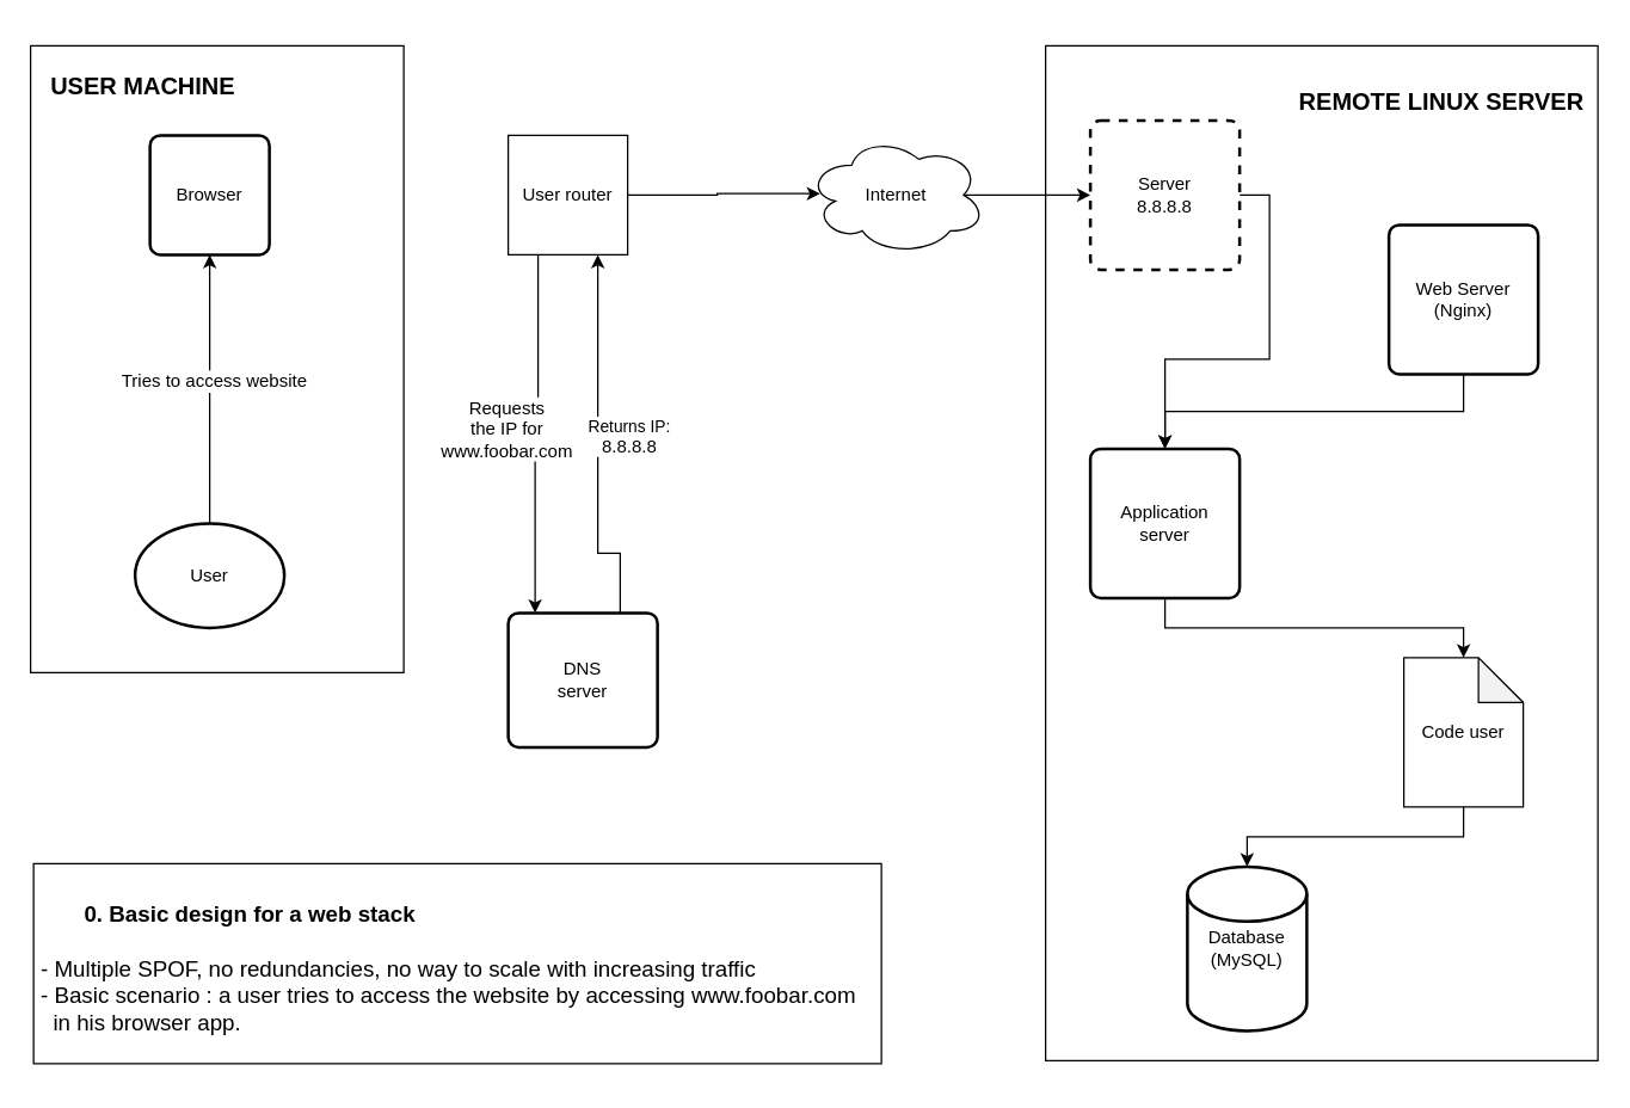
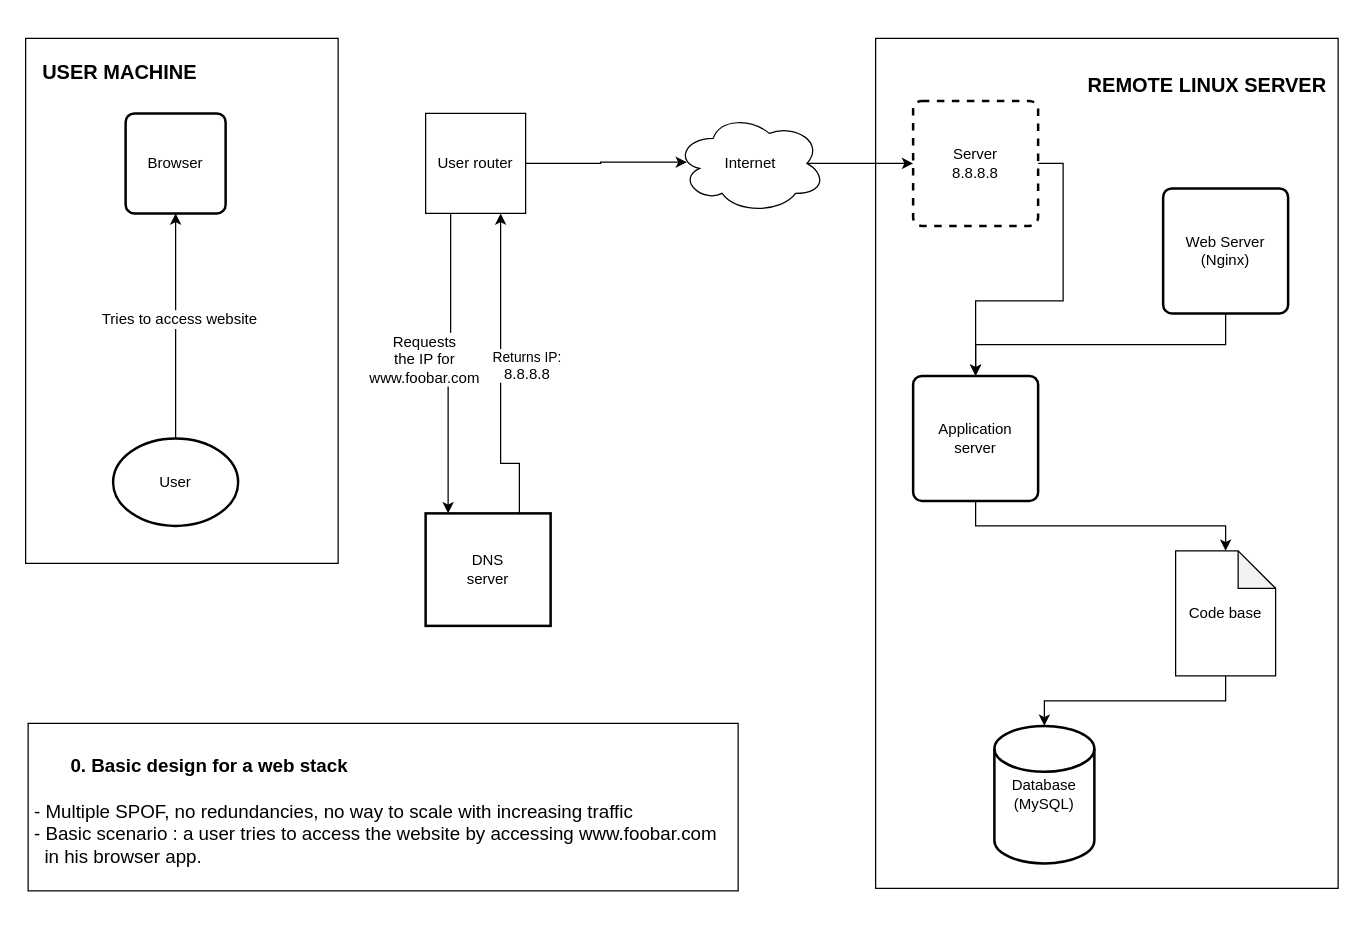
  <mxCell id="0" />
  <mxCell id="1" parent="0" />
  <mxCell id="2" value="Database&lt;br&gt;(MySQL)" style="strokeWidth=2;html=1;shape=mxgraph.flowchart.database;whiteSpace=wrap;" vertex="1" parent="1"><mxGeometry x="795" y="580" width="80" height="110" as="geometry" /></mxCell>
  <mxCell id="3" style="edgeStyle=orthogonalEdgeStyle;rounded=0;orthogonalLoop=1;jettySize=auto;html=1;exitX=1;exitY=0.5;exitDx=0;exitDy=0;" edge="1" parent="1" source="20" target="7"><mxGeometry relative="1" as="geometry" /></mxCell>
  <mxCell id="4" style="edgeStyle=orthogonalEdgeStyle;rounded=0;orthogonalLoop=1;jettySize=auto;html=1;exitX=0.875;exitY=0.5;exitDx=0;exitDy=0;exitPerimeter=0;" edge="1" parent="1" source="5" target="20"><mxGeometry relative="1" as="geometry" /></mxCell>
  <mxCell id="5" value="Internet" style="ellipse;shape=cloud;whiteSpace=wrap;html=1;" vertex="1" parent="1"><mxGeometry x="540" y="90" width="120" height="80" as="geometry" /></mxCell>
  <mxCell id="6" style="edgeStyle=orthogonalEdgeStyle;rounded=0;orthogonalLoop=1;jettySize=auto;html=1;exitX=0.5;exitY=1;exitDx=0;exitDy=0;entryX=0.5;entryY=0;entryDx=0;entryDy=0;entryPerimeter=0;" edge="1" parent="1" source="7" target="19"><mxGeometry relative="1" as="geometry" /></mxCell>
  <mxCell id="7" value="Application&lt;br&gt;server" style="rounded=1;whiteSpace=wrap;html=1;absoluteArcSize=1;arcSize=14;strokeWidth=2;" vertex="1" parent="1"><mxGeometry x="730" y="300" width="100" height="100" as="geometry" /></mxCell>
  <mxCell id="8" style="edgeStyle=orthogonalEdgeStyle;rounded=0;orthogonalLoop=1;jettySize=auto;html=1;exitX=0.5;exitY=1;exitDx=0;exitDy=0;entryX=0.5;entryY=0;entryDx=0;entryDy=0;" edge="1" parent="1" source="9" target="7"><mxGeometry relative="1" as="geometry" /></mxCell>
  <mxCell id="9" value="Web&amp;nbsp;Server&lt;br&gt;(Nginx)" style="rounded=1;whiteSpace=wrap;html=1;absoluteArcSize=1;arcSize=14;strokeWidth=2;" vertex="1" parent="1"><mxGeometry x="930" y="150" width="100" height="100" as="geometry" /></mxCell>
  <mxCell id="10" value="Browser" style="rounded=1;whiteSpace=wrap;html=1;absoluteArcSize=1;arcSize=14;strokeWidth=2;" vertex="1" parent="1"><mxGeometry x="100" y="90" width="80" height="80" as="geometry" /></mxCell>
  <mxCell id="11" style="edgeStyle=orthogonalEdgeStyle;rounded=0;orthogonalLoop=1;jettySize=auto;html=1;exitX=0.75;exitY=0;exitDx=0;exitDy=0;entryX=0.75;entryY=1;entryDx=0;entryDy=0;" edge="1" parent="1" source="13" target="17"><mxGeometry relative="1" as="geometry"><Array as="points"><mxPoint x="400" y="370" /></Array></mxGeometry></mxCell>
  <mxCell id="12" value="Returns IP:&lt;br style=&quot;border-color: var(--border-color); font-size: 12px;&quot;&gt;&lt;span style=&quot;font-size: 12px;&quot;&gt;8.8.8.8&lt;/span&gt;" style="edgeLabel;html=1;align=center;verticalAlign=middle;resizable=0;points=[];" vertex="1" connectable="0" parent="11"><mxGeometry x="-0.06" y="1" relative="1" as="geometry"><mxPoint x="21" y="-14" as="offset" /></mxGeometry></mxCell>
- <mxCell id="13" value="DNS&lt;br&gt;server" style="rounded=1;whiteSpace=wrap;html=1;absoluteArcSize=1;arcSize=14;strokeWidth=2;" vertex="1" parent="1"><mxGeometry x="340" y="410" width="100" height="90" as="geometry" /></mxCell>
+ <mxCell id="13" value="DNS&lt;br&gt;server" style="whiteSpace=wrap;html=1;absoluteArcSize=1;arcSize=14;strokeWidth=2;rounded=0;" vertex="1" parent="1"><mxGeometry x="340" y="410" width="100" height="90" as="geometry" /></mxCell>
  <mxCell id="14" style="edgeStyle=orthogonalEdgeStyle;rounded=0;orthogonalLoop=1;jettySize=auto;html=1;exitX=0.25;exitY=1;exitDx=0;exitDy=0;entryX=0.18;entryY=0;entryDx=0;entryDy=0;entryPerimeter=0;" edge="1" parent="1" source="17" target="13"><mxGeometry relative="1" as="geometry"><mxPoint x="360" y="360" as="targetPoint" /><Array as="points"><mxPoint x="360" y="275" /><mxPoint x="358" y="275" /></Array></mxGeometry></mxCell>
  <mxCell id="15" value="&lt;font style=&quot;font-size: 12px;&quot;&gt;Requests&lt;br&gt;the IP for&lt;br&gt;www.foobar.com&lt;/font&gt;" style="edgeLabel;html=1;align=center;verticalAlign=middle;resizable=0;points=[];" vertex="1" connectable="0" parent="14"><mxGeometry x="0.022" y="-2" relative="1" as="geometry"><mxPoint x="-18" y="-6" as="offset" /></mxGeometry></mxCell>
  <mxCell id="16" style="edgeStyle=orthogonalEdgeStyle;rounded=0;orthogonalLoop=1;jettySize=auto;html=1;exitX=1;exitY=0.5;exitDx=0;exitDy=0;entryX=0.075;entryY=0.488;entryDx=0;entryDy=0;entryPerimeter=0;" edge="1" parent="1" source="17" target="5"><mxGeometry relative="1" as="geometry"><mxPoint x="450" y="170" as="targetPoint" /></mxGeometry></mxCell>
  <mxCell id="17" value="User router" style="whiteSpace=wrap;html=1;aspect=fixed;" vertex="1" parent="1"><mxGeometry x="340" y="90" width="80" height="80" as="geometry" /></mxCell>
  <mxCell id="18" style="edgeStyle=orthogonalEdgeStyle;rounded=0;orthogonalLoop=1;jettySize=auto;html=1;exitX=0.5;exitY=1;exitDx=0;exitDy=0;exitPerimeter=0;entryX=0.5;entryY=0;entryDx=0;entryDy=0;entryPerimeter=0;" edge="1" parent="1" source="19" target="2"><mxGeometry relative="1" as="geometry" /></mxCell>
- <mxCell id="19" value="Code user" style="shape=note;whiteSpace=wrap;html=1;backgroundOutline=1;darkOpacity=0.05;" vertex="1" parent="1"><mxGeometry x="940" y="440" width="80" height="100" as="geometry" /></mxCell>
+ <mxCell id="19" value="Code base" style="shape=note;whiteSpace=wrap;html=1;backgroundOutline=1;darkOpacity=0.05;" vertex="1" parent="1"><mxGeometry x="940" y="440" width="80" height="100" as="geometry" /></mxCell>
  <mxCell id="20" value="Server&lt;br&gt;8.8.8.8" style="rounded=1;whiteSpace=wrap;html=1;absoluteArcSize=1;arcSize=14;strokeWidth=2;dashed=1;" vertex="1" parent="1"><mxGeometry x="730" y="80" width="100" height="100" as="geometry" /></mxCell>
  <mxCell id="21" style="edgeStyle=orthogonalEdgeStyle;rounded=0;orthogonalLoop=1;jettySize=auto;html=1;exitX=0.5;exitY=0;exitDx=0;exitDy=0;exitPerimeter=0;entryX=0.5;entryY=1;entryDx=0;entryDy=0;" edge="1" parent="1" source="23" target="10"><mxGeometry relative="1" as="geometry" /></mxCell>
  <mxCell id="22" value="&lt;font style=&quot;font-size: 12px;&quot;&gt;Tries to access website&lt;/font&gt;" style="edgeLabel;html=1;align=center;verticalAlign=middle;resizable=0;points=[];" vertex="1" connectable="0" parent="21"><mxGeometry x="0.071" y="-2" relative="1" as="geometry"><mxPoint as="offset" /></mxGeometry></mxCell>
  <mxCell id="23" value="User" style="strokeWidth=2;html=1;shape=mxgraph.flowchart.start_1;whiteSpace=wrap;" vertex="1" parent="1"><mxGeometry x="90" y="350" width="100" height="70" as="geometry" /></mxCell>
  <mxCell id="24" value="&lt;h1 style=&quot;&quot;&gt;&lt;span style=&quot;font-size: 15px;&quot;&gt;&lt;span style=&quot;white-space: pre;&quot;&gt;&#09;&lt;/span&gt;0. Basic design for a web stack&lt;/span&gt;&lt;/h1&gt;&lt;div style=&quot;&quot;&gt;&lt;span style=&quot;font-size: 15px;&quot;&gt;&amp;nbsp;- Multiple SPOF, no redundancies, no way to scale with increasing traffic&lt;/span&gt;&lt;/div&gt;&lt;div style=&quot;&quot;&gt;&lt;span style=&quot;font-size: 15px;&quot;&gt;&amp;nbsp;- Basic scenario : a user tries to access the website by accessing www.foobar.com&lt;span style=&quot;white-space: pre;&quot;&gt;&#09;&lt;/span&gt;&lt;/span&gt;&lt;/div&gt;&lt;div style=&quot;&quot;&gt;&lt;span style=&quot;font-size: 15px;&quot;&gt;&amp;nbsp; &amp;nbsp;in his browser app.&lt;/span&gt;&lt;/div&gt;&lt;div style=&quot;&quot;&gt;&lt;span style=&quot;font-size: 15px;&quot;&gt;&lt;br&gt;&lt;/span&gt;&lt;/div&gt;" style="text;html=1;align=left;verticalAlign=middle;resizable=0;points=[];autosize=1;labelBackgroundColor=default;labelBorderColor=default;strokeWidth=1;rounded=0;spacing=2;" vertex="1" parent="1"><mxGeometry x="20" y="570" width="590" height="150" as="geometry" /></mxCell>
  <mxCell id="25" value="" style="rounded=0;whiteSpace=wrap;html=1;fillColor=none;" vertex="1" parent="1"><mxGeometry x="700" y="30" width="370" height="680" as="geometry" /></mxCell>
  <mxCell id="26" value="&lt;h1&gt;&lt;font style=&quot;font-size: 16px;&quot;&gt;&lt;b&gt;REMOTE LINUX SERVER&lt;/b&gt;&lt;/font&gt;&lt;/h1&gt;" style="text;html=1;align=center;verticalAlign=middle;resizable=0;points=[];autosize=1;strokeColor=none;fillColor=none;" vertex="1" parent="1"><mxGeometry x="860" y="30" width="210" height="70" as="geometry" /></mxCell>
  <mxCell id="27" value="" style="rounded=0;whiteSpace=wrap;html=1;fillColor=none;" vertex="1" parent="1"><mxGeometry x="20" y="30" width="250" height="420" as="geometry" /></mxCell>
  <mxCell id="28" value="&lt;h1&gt;&lt;font style=&quot;font-size: 16px;&quot;&gt;&lt;b&gt;USER MACHINE&lt;/b&gt;&lt;/font&gt;&lt;/h1&gt;" style="text;html=1;align=center;verticalAlign=middle;resizable=0;points=[];autosize=1;strokeColor=none;fillColor=none;" vertex="1" parent="1"><mxGeometry x="20" width="150" height="70" as="geometry" y="20" /></mxCell>
